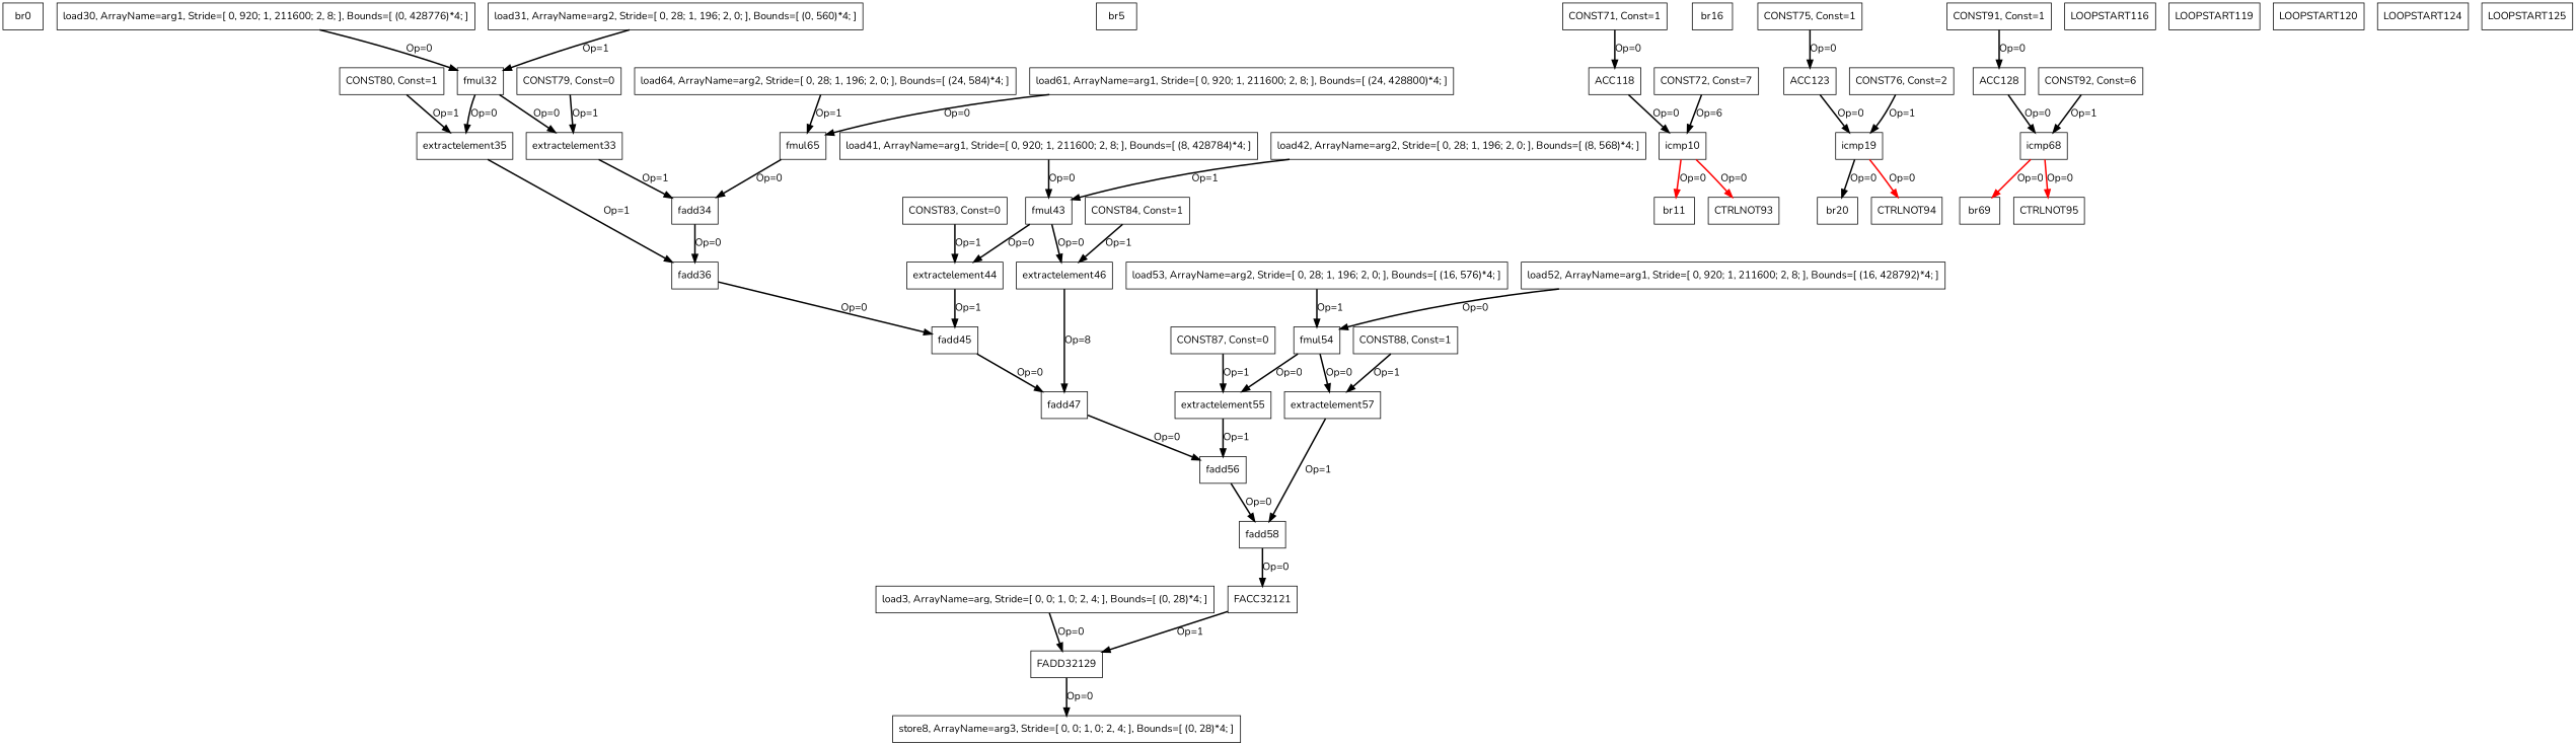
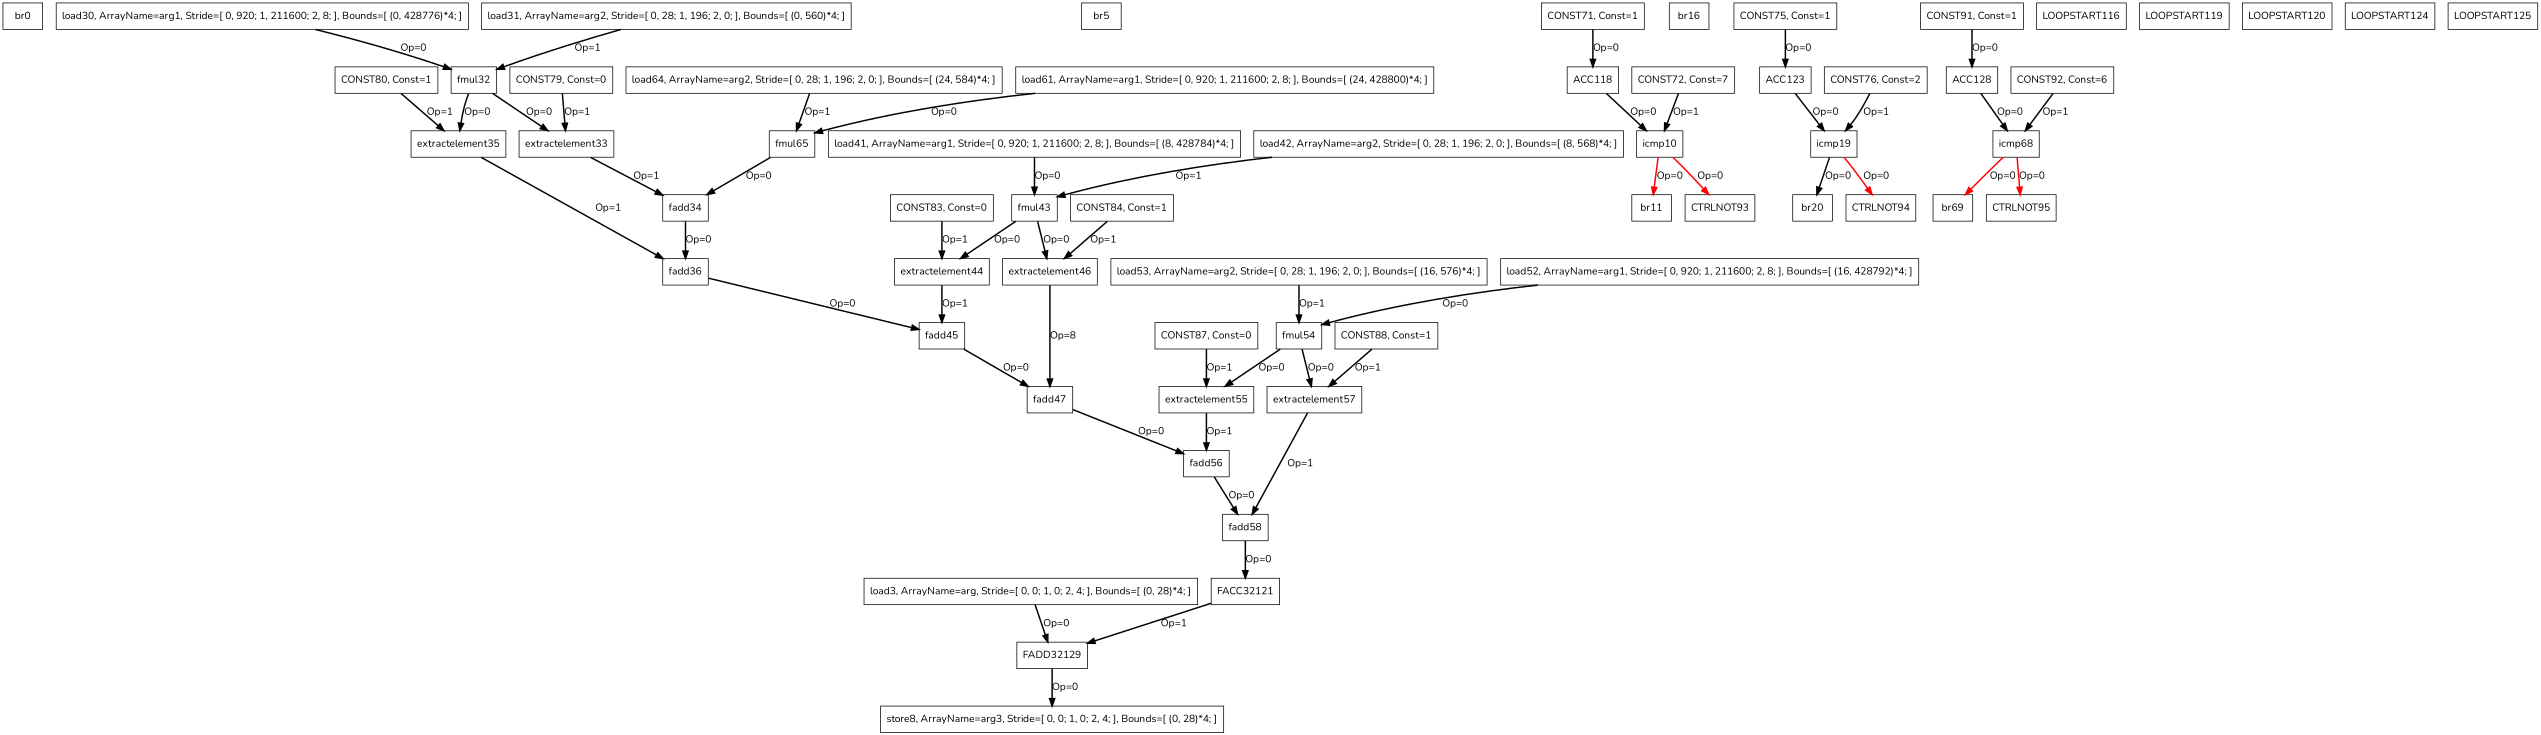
  digraph {
    fontname=Nunito
    node [color=black fontname=Nunito shape=box]
    edge [color=black fontname=Nunito style=bold]
    n1 [label=br0]
    n2 [label="load3, ArrayName=arg, Stride=[ 0, 0; 1, 0; 2, 4; ], Bounds=[ (0, 28)*4; ]"]
    n3 [label=FADD32129]
    n4 [label="store8, ArrayName=arg3, Stride=[ 0, 0; 1, 0; 2, 4; ], Bounds=[ (0, 28)*4; ]"]
    n5 [label=br5]
    n6 [label=icmp10]
    n7 [label=br11]
    n8 [label=CTRLNOT93]
    n9 [label=br16]
    n10 [label=icmp19]
    n11 [label=br20]
    n12 [label=CTRLNOT94]
    n13 [label="load30, ArrayName=arg1, Stride=[ 0, 920; 1, 211600; 2, 8; ], Bounds=[ (0, 428776)*4; ]"]
    n14 [label=fmul32]
    n15 [label=extractelement33]
    n16 [label=extractelement35]
    n17 [label="load31, ArrayName=arg2, Stride=[ 0, 28; 1, 196; 2, 0; ], Bounds=[ (0, 560)*4; ]"]
    n18 [label=fadd34]
    n19 [label=fadd36]
    n20 [label=fadd45]
    n21 [label=fadd47]
    n22 [label="load41, ArrayName=arg1, Stride=[ 0, 920; 1, 211600; 2, 8; ], Bounds=[ (8, 428784)*4; ]"]
    n23 [label=fmul43]
    n24 [label=extractelement44]
    n25 [label=extractelement46]
    n26 [label="load42, ArrayName=arg2, Stride=[ 0, 28; 1, 196; 2, 0; ], Bounds=[ (8, 568)*4; ]"]
    n27 [label=fadd56]
    n28 [label=fadd58]
    n29 [label="load52, ArrayName=arg1, Stride=[ 0, 920; 1, 211600; 2, 8; ], Bounds=[ (16, 428792)*4; ]"]
    n30 [label=fmul54]
    n31 [label=extractelement55]
    n32 [label=extractelement57]
    n33 [label="load53, ArrayName=arg2, Stride=[ 0, 28; 1, 196; 2, 0; ], Bounds=[ (16, 576)*4; ]"]
    n34 [label=FACC32121]
    n35 [label="load61, ArrayName=arg1, Stride=[ 0, 920; 1, 211600; 2, 8; ], Bounds=[ (24, 428800)*4; ]"]
    n36 [label=fmul65]
    n37 [label="load64, ArrayName=arg2, Stride=[ 0, 28; 1, 196; 2, 0; ], Bounds=[ (24, 584)*4; ]"]
    n38 [label=icmp68]
    n39 [label=br69]
    n40 [label=CTRLNOT95]
    n41 [label="CONST71, Const=1"]
    n42 [label=ACC118]
    n43 [label="CONST72, Const=7"]
    n44 [label="CONST75, Const=1"]
    n45 [label=ACC123]
    n46 [label="CONST76, Const=2"]
    n47 [label="CONST79, Const=0"]
    n48 [label="CONST80, Const=1"]
    n49 [label="CONST83, Const=0"]
    n50 [label="CONST84, Const=1"]
    n51 [label="CONST87, Const=0"]
    n52 [label="CONST88, Const=1"]
    n53 [label="CONST91, Const=1"]
    n54 [label=ACC128]
    n55 [label="CONST92, Const=6"]
    n56 [label=LOOPSTART116]
    n57 [label=LOOPSTART119]
    n58 [label=LOOPSTART120]
    n59 [label=LOOPSTART124]
    n60 [label=LOOPSTART125]
    n2 -> n3 [label="Op=0"]
    n3 -> n4 [label="Op=0"]
    n6 -> n7 [color=red label="Op=0"]
    n6 -> n8 [color=red label="Op=0"]
    n10 -> n11 [label="Op=0"]
    n10 -> n12 [color=red label="Op=0"]
    n13 -> n14 [label="Op=0"]
    n14 -> n15 [label="Op=0"]
    n14 -> n16 [label="Op=0"]
    n15 -> n18 [label="Op=1"]
    n16 -> n19 [label="Op=1"]
    n17 -> n14 [label="Op=1"]
    n18 -> n19 [label="Op=0"]
    n19 -> n20 [label="Op=0"]
    n20 -> n21 [label="Op=0"]
    n21 -> n27 [label="Op=0"]
    n22 -> n23 [label="Op=0"]
    n23 -> n24 [label="Op=0"]
    n23 -> n25 [label="Op=0"]
    n24 -> n20 [label="Op=1"]
    n25 -> n21 [label="Op=8"]
    n26 -> n23 [label="Op=1"]
    n27 -> n28 [label="Op=0"]
    n28 -> n34 [label="Op=0"]
    n29 -> n30 [label="Op=0"]
    n30 -> n31 [label="Op=0"]
    n30 -> n32 [label="Op=0"]
    n31 -> n27 [label="Op=1"]
    n32 -> n28 [label="Op=1"]
    n33 -> n30 [label="Op=1"]
    n34 -> n3 [label="Op=1"]
    n35 -> n36 [label="Op=0"]
    n36 -> n18 [label="Op=0"]
    n37 -> n36 [label="Op=1"]
    n38 -> n39 [color=red label="Op=0"]
    n38 -> n40 [color=red label="Op=0"]
    n41 -> n42 [label="Op=0"]
    n42 -> n6 [label="Op=0"]
-   n43 -> n6 [label="Op=6"]
+   n43 -> n6 [label="Op=1"]
    n44 -> n45 [label="Op=0"]
    n45 -> n10 [label="Op=0"]
    n46 -> n10 [label="Op=1"]
    n47 -> n15 [label="Op=1"]
    n48 -> n16 [label="Op=1"]
    n49 -> n24 [label="Op=1"]
    n50 -> n25 [label="Op=1"]
    n51 -> n31 [label="Op=1"]
    n52 -> n32 [label="Op=1"]
    n53 -> n54 [label="Op=0"]
    n54 -> n38 [label="Op=0"]
    n55 -> n38 [label="Op=1"]
  }
